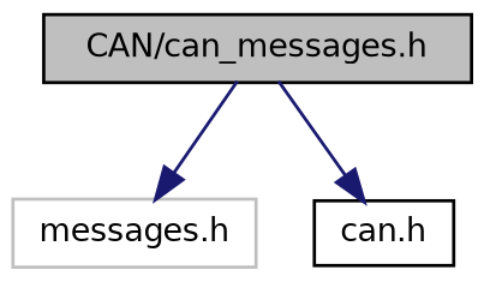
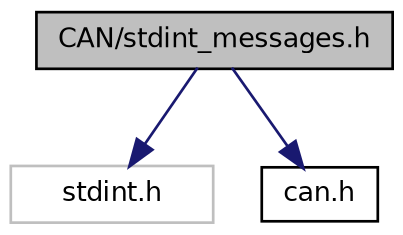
  digraph {
    node [color=black fillcolor=white fontname=Helvetica fontsize=10 shape=record style=filled]
    edge [color=midnightblue fontname=Helvetica fontsize=10 labelfontname=Helvetica labelfontsize=10 style=solid]
-   n1 [fillcolor=grey75 fontcolor=black height=0.2 label="CAN/can_messages.h" width=0.4]
-   n2 [color=grey75 height=0.2 label="messages.h" width=0.4]
+   n1 [fillcolor=grey75 fontcolor=black height=0.2 label="CAN/stdint_messages.h" width=0.4]
+   n2 [color=grey75 height=0.2 label="stdint.h" width=0.4]
    n3 [height=0.2 label="can.h" width=0.4]
    n1 -> n2
    n1 -> n3
  }
